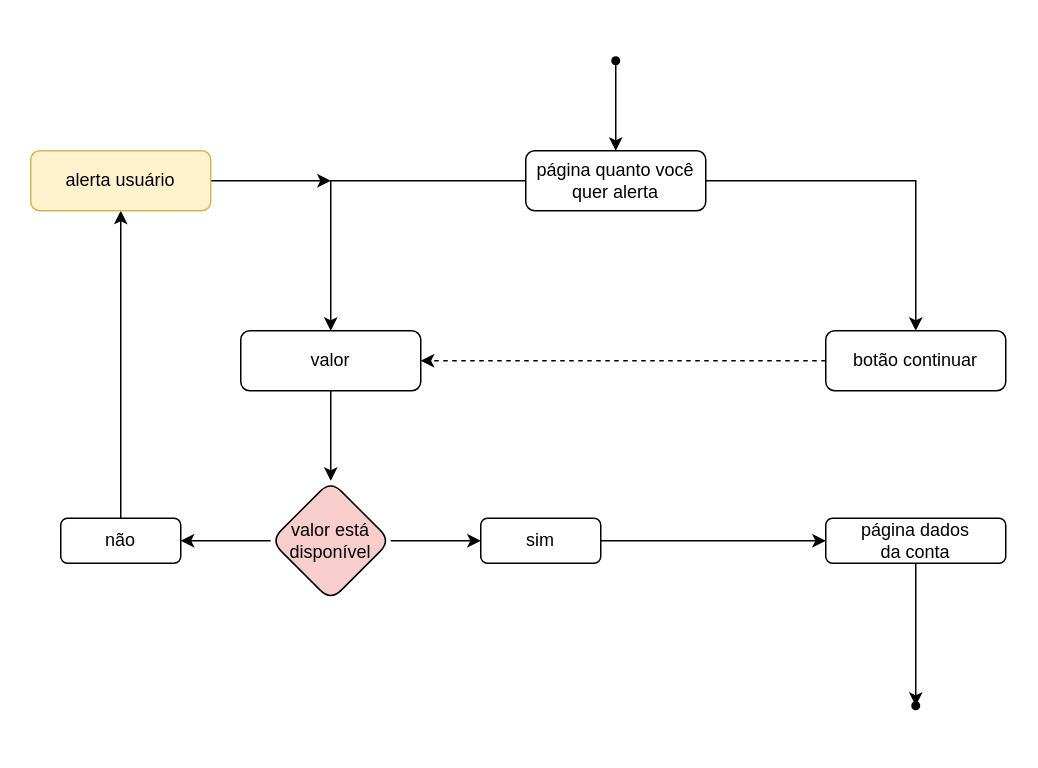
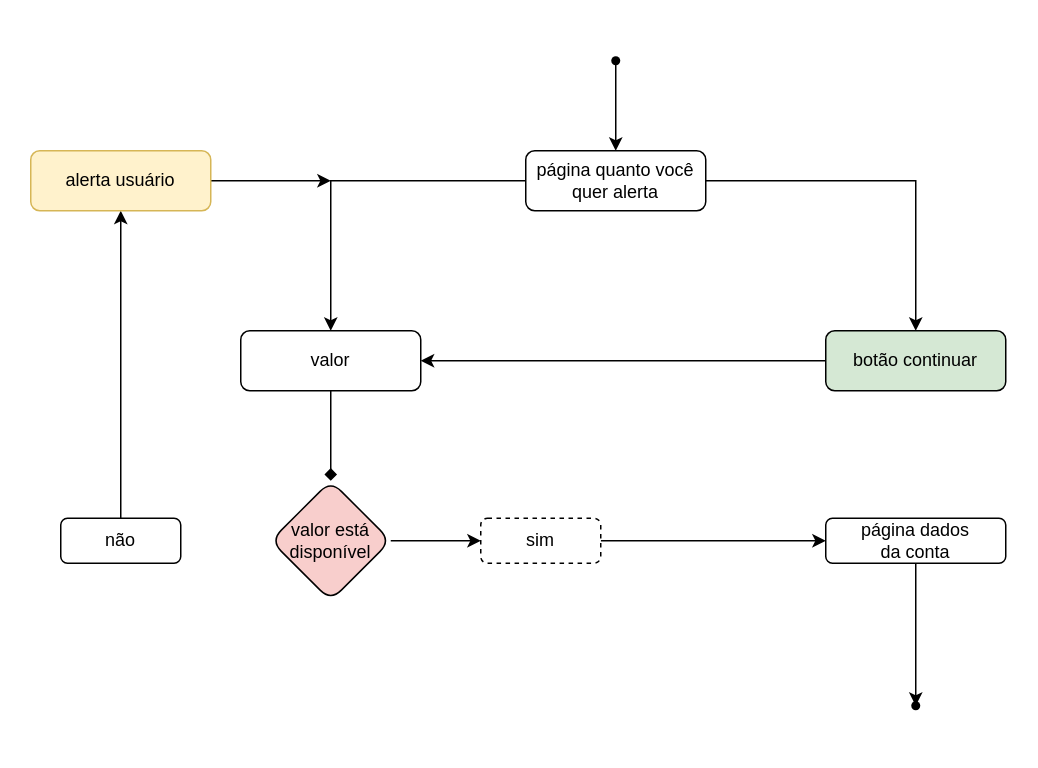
  <mxCell id="0" />
  <mxCell id="1" parent="0" />
  <mxCell id="2" style="edgeStyle=orthogonalEdgeStyle;rounded=0;orthogonalLoop=1;jettySize=auto;html=1;" edge="1" parent="1" source="3" target="6"><mxGeometry relative="1" as="geometry"><mxPoint x="410" y="100" as="targetPoint" /></mxGeometry></mxCell>
  <mxCell id="3" value="" style="shape=waypoint;sketch=0;fillStyle=solid;size=6;pointerEvents=1;points=[];fillColor=none;resizable=0;rotatable=0;perimeter=centerPerimeter;snapToPoint=1;" vertex="1" parent="1"><mxGeometry x="390" y="20" width="40" height="40" as="geometry" /></mxCell>
  <mxCell id="4" value="" style="edgeStyle=orthogonalEdgeStyle;rounded=0;orthogonalLoop=1;jettySize=auto;html=1;" edge="1" parent="1" source="6" target="8"><mxGeometry relative="1" as="geometry" /></mxCell>
  <mxCell id="5" style="edgeStyle=orthogonalEdgeStyle;rounded=0;orthogonalLoop=1;jettySize=auto;html=1;" edge="1" parent="1" source="6" target="17"><mxGeometry relative="1" as="geometry"><mxPoint x="610" y="220" as="targetPoint" /></mxGeometry></mxCell>
  <mxCell id="6" value="página quanto você&lt;br&gt;quer alerta" style="rounded=1;whiteSpace=wrap;html=1;" vertex="1" parent="1"><mxGeometry x="350" y="100" width="120" height="40" as="geometry" /></mxCell>
- <mxCell id="7" value="" style="edgeStyle=orthogonalEdgeStyle;rounded=0;orthogonalLoop=1;jettySize=auto;html=1;" edge="1" parent="1" source="8" target="11"><mxGeometry relative="1" as="geometry" /></mxCell>
+ <mxCell id="7" value="" style="edgeStyle=orthogonalEdgeStyle;rounded=0;orthogonalLoop=1;jettySize=auto;html=1;endArrow=diamond;" edge="1" parent="1" source="8" target="11"><mxGeometry relative="1" as="geometry" /></mxCell>
  <mxCell id="8" value="valor" style="rounded=1;whiteSpace=wrap;html=1;" vertex="1" parent="1"><mxGeometry x="160" y="220" width="120" height="40" as="geometry" /></mxCell>
  <mxCell id="9" value="" style="edgeStyle=orthogonalEdgeStyle;rounded=0;orthogonalLoop=1;jettySize=auto;html=1;" edge="1" parent="1" source="11" target="13"><mxGeometry relative="1" as="geometry" /></mxCell>
- <mxCell id="10" value="" style="edgeStyle=orthogonalEdgeStyle;rounded=0;orthogonalLoop=1;jettySize=auto;html=1;" edge="1" parent="1" source="11" target="15"><mxGeometry relative="1" as="geometry" /></mxCell>
  <mxCell id="11" value="valor está&lt;br&gt;disponível" style="rhombus;whiteSpace=wrap;html=1;rounded=1;fillColor=#f8cecc;" vertex="1" parent="1"><mxGeometry x="180" y="320" width="80" height="80" as="geometry" /></mxCell>
  <mxCell id="12" style="edgeStyle=orthogonalEdgeStyle;rounded=0;orthogonalLoop=1;jettySize=auto;html=1;" edge="1" parent="1" source="13" target="21"><mxGeometry relative="1" as="geometry"><mxPoint x="550" y="360" as="targetPoint" /></mxGeometry></mxCell>
- <mxCell id="13" value="sim" style="whiteSpace=wrap;html=1;rounded=1;" vertex="1" parent="1"><mxGeometry x="320" y="345" width="80" height="30" as="geometry" /></mxCell>
+ <mxCell id="13" value="sim" style="whiteSpace=wrap;html=1;rounded=1;dashed=1;" vertex="1" parent="1"><mxGeometry x="320" y="345" width="80" height="30" as="geometry" /></mxCell>
  <mxCell id="14" style="edgeStyle=orthogonalEdgeStyle;rounded=0;orthogonalLoop=1;jettySize=auto;html=1;" edge="1" parent="1" source="15" target="19"><mxGeometry relative="1" as="geometry"><mxPoint x="80" y="180" as="targetPoint" /></mxGeometry></mxCell>
  <mxCell id="15" value="não" style="whiteSpace=wrap;html=1;rounded=1;" vertex="1" parent="1"><mxGeometry x="40" y="345" width="80" height="30" as="geometry" /></mxCell>
- <mxCell id="16" style="edgeStyle=orthogonalEdgeStyle;rounded=0;orthogonalLoop=1;jettySize=auto;html=1;entryX=1;entryY=0.5;entryDx=0;entryDy=0;dashed=1;" edge="1" parent="1" source="17" target="8"><mxGeometry relative="1" as="geometry" /></mxCell>
- <mxCell id="17" value="botão continuar" style="rounded=1;whiteSpace=wrap;html=1;" vertex="1" parent="1"><mxGeometry x="550" y="220" width="120" height="40" as="geometry" /></mxCell>
+ <mxCell id="16" style="edgeStyle=orthogonalEdgeStyle;rounded=0;orthogonalLoop=1;jettySize=auto;html=1;entryX=1;entryY=0.5;entryDx=0;entryDy=0;" edge="1" parent="1" source="17" target="8"><mxGeometry relative="1" as="geometry" /></mxCell>
+ <mxCell id="17" value="botão continuar" style="rounded=1;whiteSpace=wrap;html=1;fillColor=#d5e8d4;" vertex="1" parent="1"><mxGeometry x="550" y="220" width="120" height="40" as="geometry" /></mxCell>
  <mxCell id="18" style="edgeStyle=orthogonalEdgeStyle;rounded=0;orthogonalLoop=1;jettySize=auto;html=1;" edge="1" parent="1" source="19"><mxGeometry relative="1" as="geometry"><mxPoint x="220" y="120" as="targetPoint" /></mxGeometry></mxCell>
  <mxCell id="19" value="alerta usuário" style="rounded=1;whiteSpace=wrap;html=1;fillColor=#fff2cc;strokeColor=#d6b656;" vertex="1" parent="1"><mxGeometry x="20" y="100" width="120" height="40" as="geometry" /></mxCell>
  <mxCell id="20" value="" style="edgeStyle=orthogonalEdgeStyle;rounded=0;orthogonalLoop=1;jettySize=auto;html=1;" edge="1" parent="1" source="21" target="22"><mxGeometry relative="1" as="geometry" /></mxCell>
  <mxCell id="21" value="página dados&lt;br&gt;da conta" style="rounded=1;whiteSpace=wrap;html=1;" vertex="1" parent="1"><mxGeometry x="550" y="345" width="120" height="30" as="geometry" /></mxCell>
  <mxCell id="22" value="" style="shape=waypoint;size=6;pointerEvents=1;points=[];fillColor=#ffffff;resizable=0;rotatable=0;perimeter=centerPerimeter;snapToPoint=1;rounded=1;" vertex="1" parent="1"><mxGeometry x="590" y="450" width="40" height="40" as="geometry" /></mxCell>
